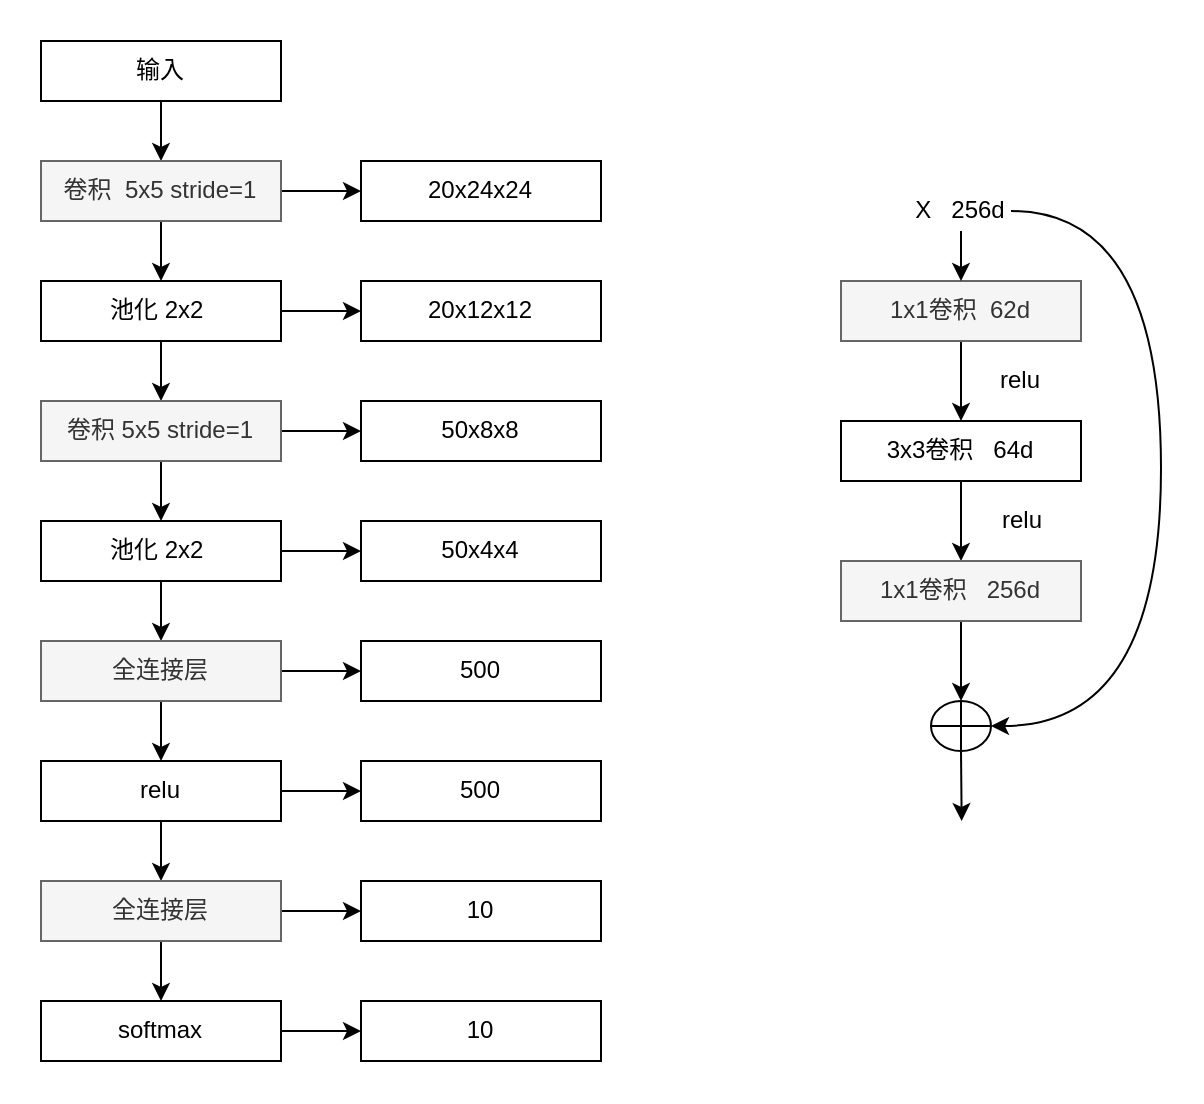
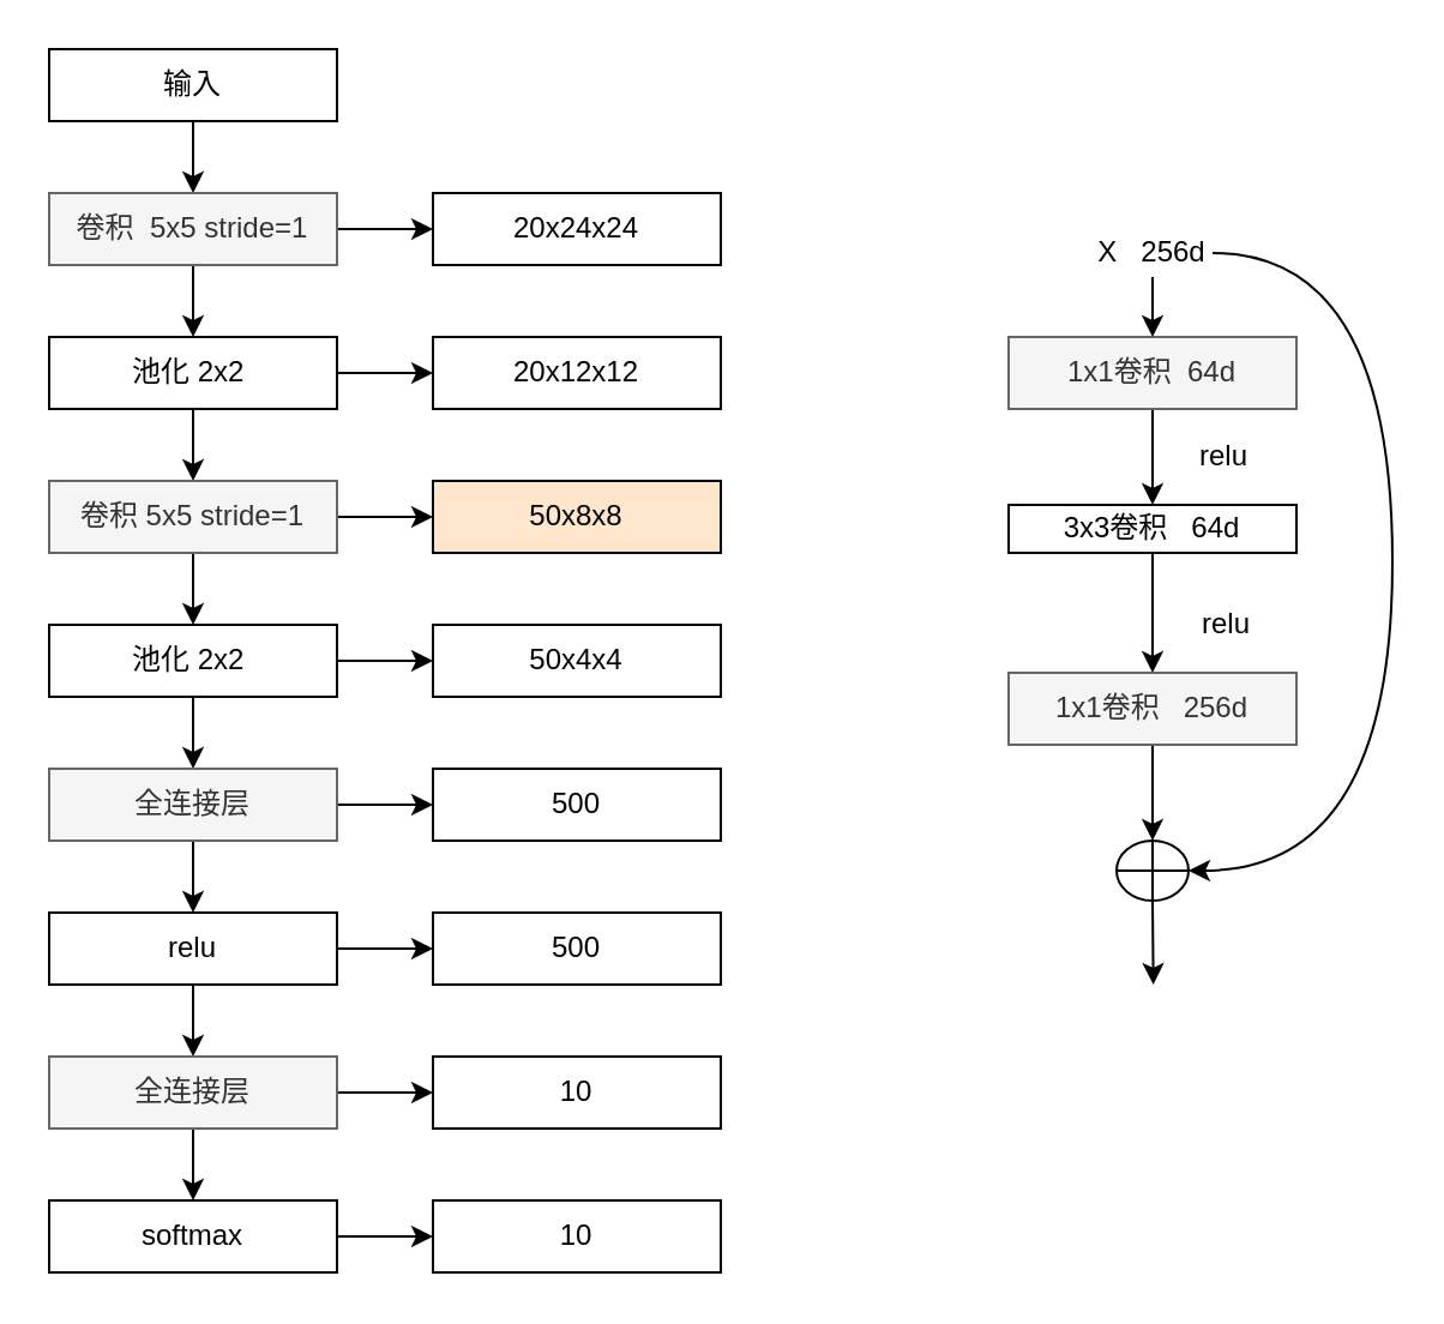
  <mxCell id="0" />
  <mxCell id="1" parent="0" />
  <mxCell id="2" value="" style="edgeStyle=orthogonalEdgeStyle;rounded=0;orthogonalLoop=1;jettySize=auto;html=1;" parent="1" source="3" target="6" edge="1"><mxGeometry relative="1" as="geometry" /></mxCell>
  <mxCell id="3" value="输入" style="rounded=0;whiteSpace=wrap;html=1;" parent="1" vertex="1"><mxGeometry x="20" y="20" width="120" height="30" as="geometry" /></mxCell>
  <mxCell id="4" value="" style="edgeStyle=orthogonalEdgeStyle;rounded=0;orthogonalLoop=1;jettySize=auto;html=1;" parent="1" source="6" target="10" edge="1"><mxGeometry relative="1" as="geometry" /></mxCell>
  <mxCell id="5" value="" style="edgeStyle=orthogonalEdgeStyle;rounded=0;orthogonalLoop=1;jettySize=auto;html=1;" parent="1" source="6" target="7" edge="1"><mxGeometry relative="1" as="geometry" /></mxCell>
  <mxCell id="6" value="卷积&amp;nbsp; 5x5 stride=1" style="rounded=0;whiteSpace=wrap;html=1;fillColor=#f5f5f5;strokeColor=#666666;fontColor=#333333;" parent="1" vertex="1"><mxGeometry x="20" y="80" width="120" height="30" as="geometry" /></mxCell>
  <mxCell id="7" value="20x24x24" style="rounded=0;whiteSpace=wrap;html=1;" parent="1" vertex="1"><mxGeometry x="180" y="80" width="120" height="30" as="geometry" /></mxCell>
  <mxCell id="8" value="" style="edgeStyle=orthogonalEdgeStyle;rounded=0;orthogonalLoop=1;jettySize=auto;html=1;" parent="1" source="10" target="14" edge="1"><mxGeometry relative="1" as="geometry" /></mxCell>
  <mxCell id="9" value="" style="edgeStyle=orthogonalEdgeStyle;rounded=0;orthogonalLoop=1;jettySize=auto;html=1;" parent="1" source="10" target="11" edge="1"><mxGeometry relative="1" as="geometry" /></mxCell>
  <mxCell id="10" value="池化 2x2&amp;nbsp;" style="rounded=0;whiteSpace=wrap;html=1;" parent="1" vertex="1"><mxGeometry x="20" y="140" width="120" height="30" as="geometry" /></mxCell>
  <mxCell id="11" value="20x12x12" style="rounded=0;whiteSpace=wrap;html=1;" parent="1" vertex="1"><mxGeometry x="180" y="140" width="120" height="30" as="geometry" /></mxCell>
  <mxCell id="12" style="edgeStyle=orthogonalEdgeStyle;rounded=0;orthogonalLoop=1;jettySize=auto;html=1;exitX=0.5;exitY=1;exitDx=0;exitDy=0;entryX=0.5;entryY=0;entryDx=0;entryDy=0;" parent="1" source="14" target="18" edge="1"><mxGeometry relative="1" as="geometry" /></mxCell>
  <mxCell id="13" value="" style="edgeStyle=orthogonalEdgeStyle;rounded=0;orthogonalLoop=1;jettySize=auto;html=1;" parent="1" source="14" target="15" edge="1"><mxGeometry relative="1" as="geometry" /></mxCell>
  <mxCell id="14" value="卷积&amp;nbsp;5x5 stride=1" style="rounded=0;whiteSpace=wrap;html=1;fillColor=#f5f5f5;strokeColor=#666666;fontColor=#333333;" parent="1" vertex="1"><mxGeometry x="20" y="200" width="120" height="30" as="geometry" /></mxCell>
- <mxCell id="15" value="50x8x8" style="rounded=0;whiteSpace=wrap;html=1;" parent="1" vertex="1"><mxGeometry x="180" y="200" width="120" height="30" as="geometry" /></mxCell>
+ <mxCell id="15" value="50x8x8" style="rounded=0;whiteSpace=wrap;html=1;fillColor=#ffe6cc;" parent="1" vertex="1"><mxGeometry x="180" y="200" width="120" height="30" as="geometry" /></mxCell>
  <mxCell id="16" style="edgeStyle=orthogonalEdgeStyle;rounded=0;orthogonalLoop=1;jettySize=auto;html=1;exitX=0.5;exitY=1;exitDx=0;exitDy=0;entryX=0.5;entryY=0;entryDx=0;entryDy=0;" parent="1" source="18" target="22" edge="1"><mxGeometry relative="1" as="geometry" /></mxCell>
  <mxCell id="17" value="" style="edgeStyle=orthogonalEdgeStyle;rounded=0;orthogonalLoop=1;jettySize=auto;html=1;" parent="1" source="18" target="19" edge="1"><mxGeometry relative="1" as="geometry" /></mxCell>
  <mxCell id="18" value="池化 2x2&amp;nbsp;" style="rounded=0;whiteSpace=wrap;html=1;" parent="1" vertex="1"><mxGeometry x="20" y="260" width="120" height="30" as="geometry" /></mxCell>
  <mxCell id="19" value="50x4x4" style="rounded=0;whiteSpace=wrap;html=1;" parent="1" vertex="1"><mxGeometry x="180" y="260" width="120" height="30" as="geometry" /></mxCell>
  <mxCell id="20" style="edgeStyle=orthogonalEdgeStyle;rounded=0;orthogonalLoop=1;jettySize=auto;html=1;exitX=0.5;exitY=1;exitDx=0;exitDy=0;entryX=0.5;entryY=0;entryDx=0;entryDy=0;" parent="1" source="22" target="26" edge="1"><mxGeometry relative="1" as="geometry" /></mxCell>
  <mxCell id="21" value="" style="edgeStyle=orthogonalEdgeStyle;rounded=0;orthogonalLoop=1;jettySize=auto;html=1;" parent="1" source="22" target="23" edge="1"><mxGeometry relative="1" as="geometry" /></mxCell>
  <mxCell id="22" value="全连接层" style="rounded=0;whiteSpace=wrap;html=1;fillColor=#f5f5f5;strokeColor=#666666;fontColor=#333333;" parent="1" vertex="1"><mxGeometry x="20" y="320" width="120" height="30" as="geometry" /></mxCell>
  <mxCell id="23" value="500" style="rounded=0;whiteSpace=wrap;html=1;" parent="1" vertex="1"><mxGeometry x="180" y="320" width="120" height="30" as="geometry" /></mxCell>
  <mxCell id="24" style="edgeStyle=orthogonalEdgeStyle;rounded=0;orthogonalLoop=1;jettySize=auto;html=1;exitX=0.5;exitY=1;exitDx=0;exitDy=0;entryX=0.5;entryY=0;entryDx=0;entryDy=0;" parent="1" source="26" target="30" edge="1"><mxGeometry relative="1" as="geometry" /></mxCell>
  <mxCell id="25" value="" style="edgeStyle=orthogonalEdgeStyle;rounded=0;orthogonalLoop=1;jettySize=auto;html=1;" parent="1" source="26" target="27" edge="1"><mxGeometry relative="1" as="geometry" /></mxCell>
  <mxCell id="26" value="relu" style="rounded=0;whiteSpace=wrap;html=1;" parent="1" vertex="1"><mxGeometry x="20" y="380" width="120" height="30" as="geometry" /></mxCell>
  <mxCell id="27" value="500" style="rounded=0;whiteSpace=wrap;html=1;" parent="1" vertex="1"><mxGeometry x="180" y="380" width="120" height="30" as="geometry" /></mxCell>
  <mxCell id="28" value="" style="edgeStyle=orthogonalEdgeStyle;rounded=0;orthogonalLoop=1;jettySize=auto;html=1;" parent="1" source="30" target="33" edge="1"><mxGeometry relative="1" as="geometry" /></mxCell>
  <mxCell id="29" value="" style="edgeStyle=orthogonalEdgeStyle;rounded=0;orthogonalLoop=1;jettySize=auto;html=1;" parent="1" source="30" target="31" edge="1"><mxGeometry relative="1" as="geometry" /></mxCell>
  <mxCell id="30" value="全连接层" style="rounded=0;whiteSpace=wrap;html=1;fillColor=#f5f5f5;strokeColor=#666666;fontColor=#333333;" parent="1" vertex="1"><mxGeometry x="20" y="440" width="120" height="30" as="geometry" /></mxCell>
  <mxCell id="31" value="10" style="rounded=0;whiteSpace=wrap;html=1;" parent="1" vertex="1"><mxGeometry x="180" y="440" width="120" height="30" as="geometry" /></mxCell>
  <mxCell id="32" value="" style="edgeStyle=orthogonalEdgeStyle;rounded=0;orthogonalLoop=1;jettySize=auto;html=1;" parent="1" source="33" target="34" edge="1"><mxGeometry relative="1" as="geometry" /></mxCell>
  <mxCell id="33" value="softmax" style="rounded=0;whiteSpace=wrap;html=1;" parent="1" vertex="1"><mxGeometry x="20" y="500" width="120" height="30" as="geometry" /></mxCell>
  <mxCell id="34" value="10" style="rounded=0;whiteSpace=wrap;html=1;" parent="1" vertex="1"><mxGeometry x="180" y="500" width="120" height="30" as="geometry" /></mxCell>
  <mxCell id="35" style="edgeStyle=orthogonalEdgeStyle;rounded=0;orthogonalLoop=1;jettySize=auto;html=1;exitX=0.5;exitY=1;exitDx=0;exitDy=0;entryX=0.5;entryY=0;entryDx=0;entryDy=0;" parent="1" source="36" target="38" edge="1"><mxGeometry relative="1" as="geometry" /></mxCell>
- <mxCell id="36" value="1x1卷积&amp;nbsp; 62d" style="rounded=0;whiteSpace=wrap;html=1;fillColor=#f5f5f5;strokeColor=#666666;fontColor=#333333;" parent="1" vertex="1"><mxGeometry x="420" y="140" width="120" height="30" as="geometry" /></mxCell>
+ <mxCell id="36" value="1x1卷积&amp;nbsp; 64d" style="rounded=0;whiteSpace=wrap;html=1;fillColor=#f5f5f5;strokeColor=#666666;fontColor=#333333;" parent="1" vertex="1"><mxGeometry x="420" y="140" width="120" height="30" as="geometry" /></mxCell>
  <mxCell id="37" style="edgeStyle=orthogonalEdgeStyle;rounded=0;orthogonalLoop=1;jettySize=auto;html=1;exitX=0.5;exitY=1;exitDx=0;exitDy=0;entryX=0.5;entryY=0;entryDx=0;entryDy=0;" parent="1" source="38" target="40" edge="1"><mxGeometry relative="1" as="geometry" /></mxCell>
- <mxCell id="38" value="3x3卷积&amp;nbsp; &amp;nbsp;64d" style="rounded=0;whiteSpace=wrap;html=1;" parent="1" vertex="1"><mxGeometry x="420" y="210" width="120" height="30" as="geometry" /></mxCell>
+ <mxCell id="38" value="3x3卷积&amp;nbsp; &amp;nbsp;64d" style="rounded=0;whiteSpace=wrap;html=1;" parent="1" vertex="1"><mxGeometry x="420" y="210" width="120" height="20" as="geometry" /></mxCell>
  <mxCell id="39" style="edgeStyle=orthogonalEdgeStyle;rounded=0;orthogonalLoop=1;jettySize=auto;html=1;exitX=0.5;exitY=1;exitDx=0;exitDy=0;entryX=0.5;entryY=0;entryDx=0;entryDy=0;" parent="1" source="40" target="45" edge="1"><mxGeometry relative="1" as="geometry" /></mxCell>
  <mxCell id="40" value="1x1卷积&amp;nbsp; &amp;nbsp;256d" style="rounded=0;whiteSpace=wrap;html=1;fillColor=#f5f5f5;strokeColor=#666666;fontColor=#333333;" parent="1" vertex="1"><mxGeometry x="420" y="280" width="120" height="30" as="geometry" /></mxCell>
  <mxCell id="41" style="edgeStyle=orthogonalEdgeStyle;rounded=0;orthogonalLoop=1;jettySize=auto;html=1;exitX=0.5;exitY=1;exitDx=0;exitDy=0;entryX=0.5;entryY=0;entryDx=0;entryDy=0;" parent="1" source="43" target="36" edge="1"><mxGeometry relative="1" as="geometry" /></mxCell>
  <mxCell id="42" style="edgeStyle=orthogonalEdgeStyle;curved=1;orthogonalLoop=1;jettySize=auto;html=1;exitX=1;exitY=0.5;exitDx=0;exitDy=0;entryX=1;entryY=0.5;entryDx=0;entryDy=0;" parent="1" source="43" target="45" edge="1"><mxGeometry relative="1" as="geometry"><Array as="points"><mxPoint x="580" y="105" /><mxPoint x="580" y="363" /></Array></mxGeometry></mxCell>
  <mxCell id="43" value="X&amp;nbsp; &amp;nbsp;256d" style="text;html=1;strokeColor=none;fillColor=none;align=center;verticalAlign=middle;whiteSpace=wrap;rounded=0;" parent="1" vertex="1"><mxGeometry x="455" y="95" width="50" height="20" as="geometry" /></mxCell>
  <mxCell id="44" style="edgeStyle=orthogonalEdgeStyle;curved=1;orthogonalLoop=1;jettySize=auto;html=1;exitX=0.5;exitY=1;exitDx=0;exitDy=0;" parent="1" source="45" edge="1"><mxGeometry relative="1" as="geometry"><mxPoint x="480.333" y="410" as="targetPoint" /></mxGeometry></mxCell>
  <mxCell id="45" value="" style="shape=orEllipse;perimeter=ellipsePerimeter;whiteSpace=wrap;html=1;backgroundOutline=1;" parent="1" vertex="1"><mxGeometry x="465" y="350" width="30" height="25" as="geometry" /></mxCell>
  <mxCell id="46" value="relu" style="text;html=1;strokeColor=none;fillColor=none;align=center;verticalAlign=middle;whiteSpace=wrap;rounded=0;" parent="1" vertex="1"><mxGeometry x="490" y="180" width="40" height="20" as="geometry" /></mxCell>
  <mxCell id="47" value="relu" style="text;html=1;strokeColor=none;fillColor=none;align=center;verticalAlign=middle;whiteSpace=wrap;rounded=0;" parent="1" vertex="1"><mxGeometry x="491" y="250" width="40" height="20" as="geometry" /></mxCell>
